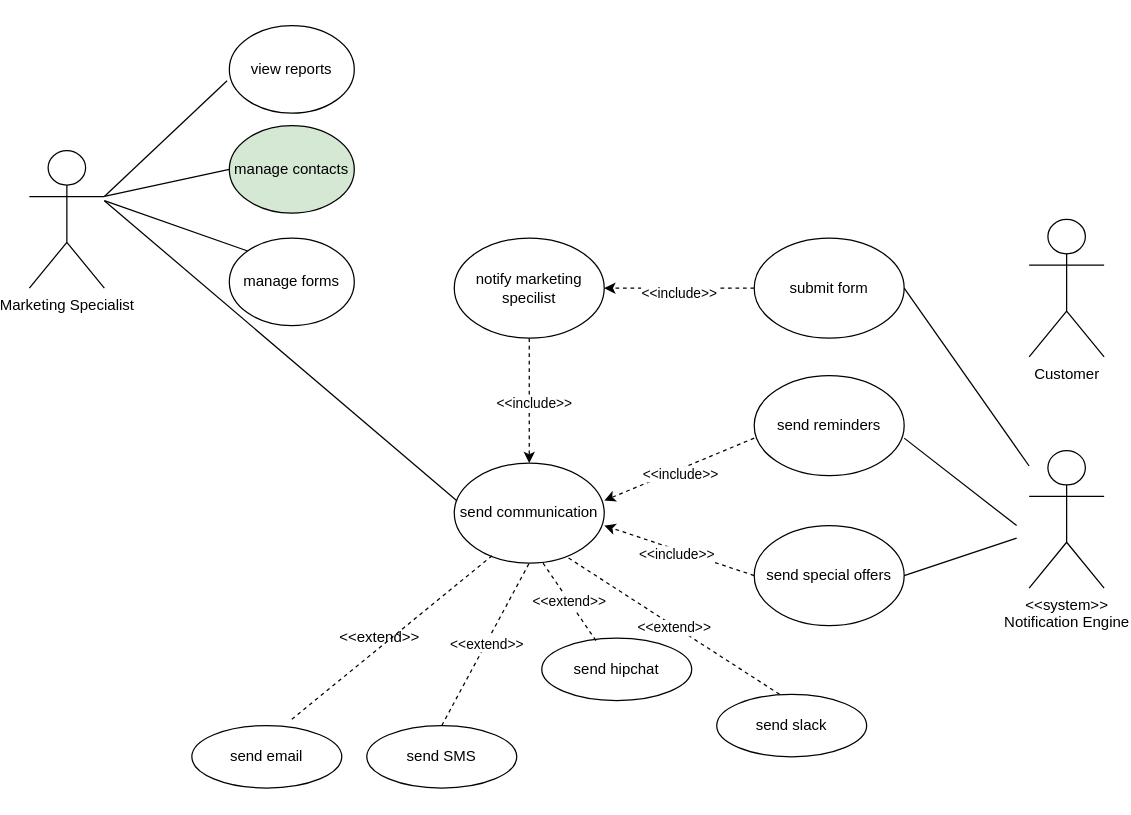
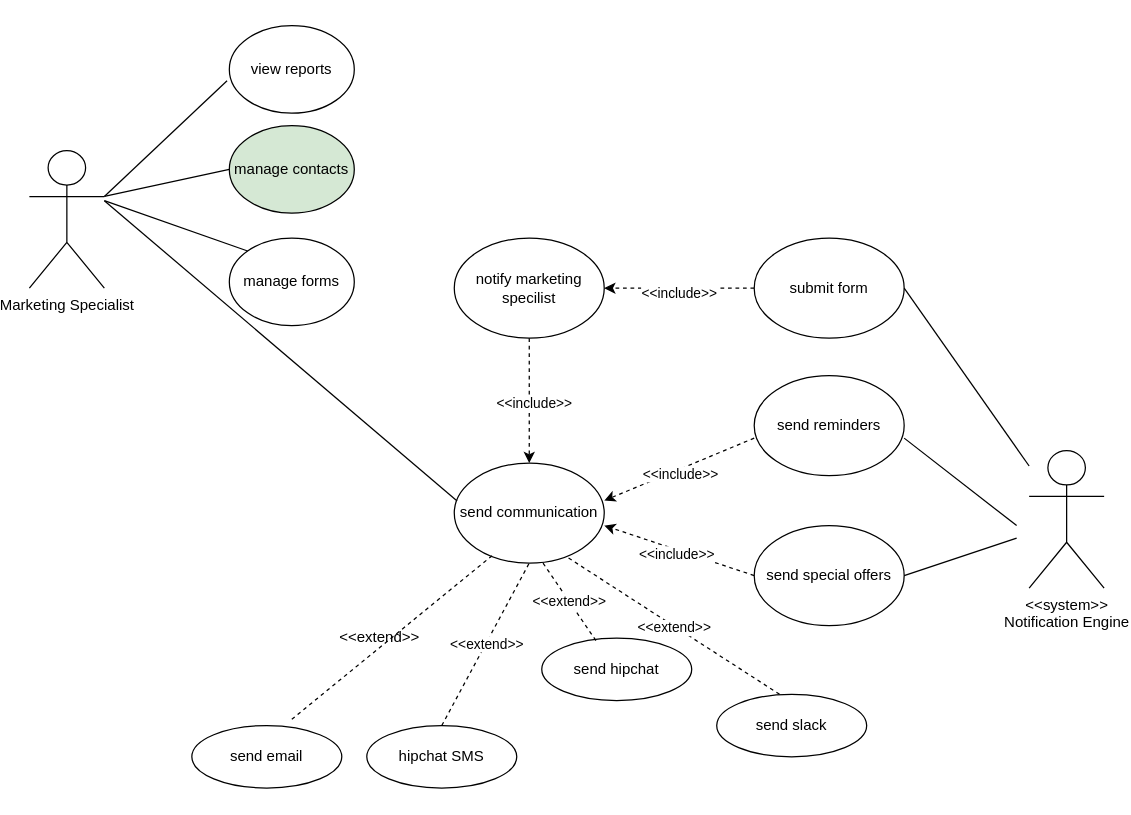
  <mxCell id="0" />
  <mxCell id="1" parent="0" />
  <mxCell id="2" value="Marketing Specialist" style="shape=umlActor;verticalLabelPosition=bottom;verticalAlign=top;html=1;outlineConnect=0;" vertex="1" parent="1"><mxGeometry x="20" y="120" width="60" height="110" as="geometry" /></mxCell>
  <mxCell id="3" value="view reports" style="ellipse;whiteSpace=wrap;html=1;" vertex="1" parent="1"><mxGeometry x="180" y="20" width="100" height="70" as="geometry" /></mxCell>
  <mxCell id="4" value="manage contacts" style="ellipse;whiteSpace=wrap;html=1;fillColor=#d5e8d4;" vertex="1" parent="1"><mxGeometry x="180" y="100" width="100" height="70" as="geometry" /></mxCell>
  <mxCell id="5" value="manage forms" style="ellipse;whiteSpace=wrap;html=1;" vertex="1" parent="1"><mxGeometry x="180" y="190" width="100" height="70" as="geometry" /></mxCell>
  <mxCell id="6" value="" style="endArrow=none;html=1;exitX=1;exitY=0.333;exitDx=0;exitDy=0;exitPerimeter=0;entryX=-0.018;entryY=0.63;entryDx=0;entryDy=0;entryPerimeter=0;" edge="1" parent="1" source="2" target="3"><mxGeometry width="50" height="50" relative="1" as="geometry"><mxPoint x="130" y="140" as="sourcePoint" /><mxPoint x="180" y="90" as="targetPoint" /></mxGeometry></mxCell>
  <mxCell id="7" value="" style="endArrow=none;html=1;entryX=0;entryY=0.5;entryDx=0;entryDy=0;exitX=1;exitY=0.333;exitDx=0;exitDy=0;exitPerimeter=0;" edge="1" parent="1" source="2" target="4"><mxGeometry width="50" height="50" relative="1" as="geometry"><mxPoint x="90" y="160" as="sourcePoint" /><mxPoint x="140" y="150" as="targetPoint" /></mxGeometry></mxCell>
  <mxCell id="8" value="" style="endArrow=none;html=1;entryX=0;entryY=0;entryDx=0;entryDy=0;" edge="1" parent="1" target="5"><mxGeometry width="50" height="50" relative="1" as="geometry"><mxPoint x="80" y="160" as="sourcePoint" /><mxPoint x="100" y="320" as="targetPoint" /></mxGeometry></mxCell>
  <mxCell id="9" value="notify marketing specilist" style="ellipse;whiteSpace=wrap;html=1;" vertex="1" parent="1"><mxGeometry x="360" y="190" width="120" height="80" as="geometry" /></mxCell>
  <mxCell id="10" value="send communication" style="ellipse;whiteSpace=wrap;html=1;" vertex="1" parent="1"><mxGeometry x="360" y="370" width="120" height="80" as="geometry" /></mxCell>
  <mxCell id="11" value="" style="endArrow=none;html=1;entryX=0.019;entryY=0.379;entryDx=0;entryDy=0;entryPerimeter=0;" edge="1" parent="1" target="10"><mxGeometry width="50" height="50" relative="1" as="geometry"><mxPoint x="80" y="160" as="sourcePoint" /><mxPoint x="500" y="240" as="targetPoint" /></mxGeometry></mxCell>
  <mxCell id="12" value="submit form" style="ellipse;whiteSpace=wrap;html=1;" vertex="1" parent="1"><mxGeometry x="600" y="190" width="120" height="80" as="geometry" /></mxCell>
  <mxCell id="13" value="send reminders" style="ellipse;whiteSpace=wrap;html=1;" vertex="1" parent="1"><mxGeometry x="600" y="300" width="120" height="80" as="geometry" /></mxCell>
  <mxCell id="14" value="send special offers" style="ellipse;whiteSpace=wrap;html=1;" vertex="1" parent="1"><mxGeometry x="600" y="420" width="120" height="80" as="geometry" /></mxCell>
  <mxCell id="15" value="send email" style="ellipse;whiteSpace=wrap;html=1;" vertex="1" parent="1"><mxGeometry x="150" y="580" width="120" height="50" as="geometry" /></mxCell>
- <mxCell id="16" value="send SMS" style="ellipse;whiteSpace=wrap;html=1;" vertex="1" parent="1"><mxGeometry x="290" y="580" width="120" height="50" as="geometry" /></mxCell>
+ <mxCell id="16" value="hipchat SMS" style="ellipse;whiteSpace=wrap;html=1;" vertex="1" parent="1"><mxGeometry x="290" y="580" width="120" height="50" as="geometry" /></mxCell>
  <mxCell id="17" value="send hipchat" style="ellipse;whiteSpace=wrap;html=1;" vertex="1" parent="1"><mxGeometry x="430" y="510" width="120" height="50" as="geometry" /></mxCell>
  <mxCell id="18" value="send slack" style="ellipse;whiteSpace=wrap;html=1;" vertex="1" parent="1"><mxGeometry x="570" y="555" width="120" height="50" as="geometry" /></mxCell>
  <mxCell id="19" value="" style="endArrow=none;dashed=1;html=1;exitX=0.5;exitY=0;exitDx=0;exitDy=0;entryX=0.5;entryY=1;entryDx=0;entryDy=0;" edge="1" parent="1" source="16" target="10"><mxGeometry width="50" height="50" relative="1" as="geometry"><mxPoint x="380" y="530" as="sourcePoint" /><mxPoint x="410" y="450" as="targetPoint" /></mxGeometry></mxCell>
  <mxCell id="20" value="&amp;lt;&amp;lt;extend&amp;gt;&amp;gt;" style="edgeLabel;html=1;align=center;verticalAlign=middle;resizable=0;points=[];" vertex="1" connectable="0" parent="19"><mxGeometry x="-0.004" y="1" relative="1" as="geometry"><mxPoint x="1" as="offset" /></mxGeometry></mxCell>
  <mxCell id="21" value="" style="endArrow=none;dashed=1;html=1;entryX=0.253;entryY=0.925;entryDx=0;entryDy=0;entryPerimeter=0;" edge="1" parent="1" target="10"><mxGeometry width="50" height="50" relative="1" as="geometry"><mxPoint x="230" y="575" as="sourcePoint" /><mxPoint x="370" y="445" as="targetPoint" /></mxGeometry></mxCell>
  <mxCell id="22" value="" style="endArrow=none;dashed=1;html=1;exitX=0.361;exitY=0.04;exitDx=0;exitDy=0;exitPerimeter=0;" edge="1" parent="1" source="17"><mxGeometry width="50" height="50" relative="1" as="geometry"><mxPoint x="490" y="575" as="sourcePoint" /><mxPoint x="431" y="450" as="targetPoint" /></mxGeometry></mxCell>
  <mxCell id="23" value="&amp;lt;&amp;lt;extend&amp;gt;&amp;gt;" style="edgeLabel;html=1;align=center;verticalAlign=middle;resizable=0;points=[];" vertex="1" connectable="0" parent="22"><mxGeometry x="0.013" relative="1" as="geometry"><mxPoint as="offset" /></mxGeometry></mxCell>
  <mxCell id="24" value="" style="endArrow=none;dashed=1;html=1;exitX=0.419;exitY=0;exitDx=0;exitDy=0;exitPerimeter=0;" edge="1" parent="1" source="18"><mxGeometry width="50" height="50" relative="1" as="geometry"><mxPoint x="620" y="575" as="sourcePoint" /><mxPoint x="450" y="445" as="targetPoint" /></mxGeometry></mxCell>
  <mxCell id="25" value="&amp;lt;&amp;lt;extend&amp;gt;&amp;gt;" style="edgeLabel;html=1;align=center;verticalAlign=middle;resizable=0;points=[];" vertex="1" connectable="0" parent="24"><mxGeometry x="-0.01" y="1" relative="1" as="geometry"><mxPoint as="offset" /></mxGeometry></mxCell>
  <mxCell id="26" value="&amp;lt;&amp;lt;extend&amp;gt;&amp;gt;" style="text;html=1;align=center;verticalAlign=middle;resizable=0;points=[];autosize=1;" vertex="1" parent="1"><mxGeometry x="260" y="500" width="80" height="20" as="geometry" /></mxCell>
  <mxCell id="27" value="" style="endArrow=classic;html=1;exitX=0.5;exitY=1;exitDx=0;exitDy=0;entryX=0.5;entryY=0;entryDx=0;entryDy=0;dashed=1;" edge="1" parent="1" source="9" target="10"><mxGeometry width="50" height="50" relative="1" as="geometry"><mxPoint x="465" y="340" as="sourcePoint" /><mxPoint x="515" y="290" as="targetPoint" /></mxGeometry></mxCell>
  <mxCell id="28" value="&amp;lt;&amp;lt;include&amp;gt;&amp;gt;" style="edgeLabel;html=1;align=center;verticalAlign=middle;resizable=0;points=[];" vertex="1" connectable="0" parent="27"><mxGeometry x="0.02" y="3" relative="1" as="geometry"><mxPoint as="offset" /></mxGeometry></mxCell>
  <mxCell id="29" value="" style="endArrow=classic;html=1;exitX=0;exitY=0.5;exitDx=0;exitDy=0;entryX=1;entryY=0.5;entryDx=0;entryDy=0;dashed=1;" edge="1" parent="1" source="12" target="9"><mxGeometry width="50" height="50" relative="1" as="geometry"><mxPoint x="520" y="240" as="sourcePoint" /><mxPoint x="520" y="340" as="targetPoint" /></mxGeometry></mxCell>
  <mxCell id="30" value="&amp;lt;&amp;lt;include&amp;gt;&amp;gt;" style="edgeLabel;html=1;align=center;verticalAlign=middle;resizable=0;points=[];" vertex="1" connectable="0" parent="29"><mxGeometry x="0.02" y="3" relative="1" as="geometry"><mxPoint as="offset" /></mxGeometry></mxCell>
- <mxCell id="31" value="Customer" style="shape=umlActor;verticalLabelPosition=bottom;verticalAlign=top;html=1;outlineConnect=0;" vertex="1" parent="1"><mxGeometry x="820" y="175" width="60" height="110" as="geometry" /></mxCell>
  <mxCell id="32" value="" style="endArrow=none;html=1;exitX=1;exitY=0.5;exitDx=0;exitDy=0;" edge="1" parent="1" source="12" target="33"><mxGeometry width="50" height="50" relative="1" as="geometry"><mxPoint x="730" y="230" as="sourcePoint" /><mxPoint x="820" y="220" as="targetPoint" /></mxGeometry></mxCell>
  <mxCell id="33" value="&amp;lt;&amp;lt;system&amp;gt;&amp;gt;&lt;br&gt;Notification Engine" style="shape=umlActor;verticalLabelPosition=bottom;verticalAlign=top;html=1;outlineConnect=0;" vertex="1" parent="1"><mxGeometry x="820" y="360" width="60" height="110" as="geometry" /></mxCell>
  <mxCell id="34" value="" style="endArrow=none;html=1;exitX=1;exitY=0.625;exitDx=0;exitDy=0;exitPerimeter=0;" edge="1" parent="1" source="13"><mxGeometry width="50" height="50" relative="1" as="geometry"><mxPoint x="750" y="460" as="sourcePoint" /><mxPoint x="810" y="420" as="targetPoint" /></mxGeometry></mxCell>
  <mxCell id="35" value="" style="endArrow=none;html=1;exitX=1;exitY=0.5;exitDx=0;exitDy=0;" edge="1" parent="1" source="14"><mxGeometry width="50" height="50" relative="1" as="geometry"><mxPoint x="730" y="360" as="sourcePoint" /><mxPoint x="810" y="430" as="targetPoint" /></mxGeometry></mxCell>
  <mxCell id="36" value="" style="endArrow=classic;html=1;exitX=0;exitY=0.5;exitDx=0;exitDy=0;entryX=1;entryY=0.375;entryDx=0;entryDy=0;dashed=1;entryPerimeter=0;" edge="1" parent="1" target="10"><mxGeometry width="50" height="50" relative="1" as="geometry"><mxPoint x="600" y="350" as="sourcePoint" /><mxPoint x="480" y="350" as="targetPoint" /></mxGeometry></mxCell>
  <mxCell id="37" value="&amp;lt;&amp;lt;include&amp;gt;&amp;gt;" style="edgeLabel;html=1;align=center;verticalAlign=middle;resizable=0;points=[];" vertex="1" connectable="0" parent="36"><mxGeometry x="0.02" y="3" relative="1" as="geometry"><mxPoint as="offset" /></mxGeometry></mxCell>
  <mxCell id="38" value="" style="endArrow=classic;html=1;exitX=0;exitY=0.5;exitDx=0;exitDy=0;entryX=1;entryY=0.625;entryDx=0;entryDy=0;dashed=1;entryPerimeter=0;" edge="1" parent="1" source="14" target="10"><mxGeometry width="50" height="50" relative="1" as="geometry"><mxPoint x="600" y="430" as="sourcePoint" /><mxPoint x="480" y="430" as="targetPoint" /></mxGeometry></mxCell>
  <mxCell id="39" value="&amp;lt;&amp;lt;include&amp;gt;&amp;gt;" style="edgeLabel;html=1;align=center;verticalAlign=middle;resizable=0;points=[];" vertex="1" connectable="0" parent="38"><mxGeometry x="0.02" y="3" relative="1" as="geometry"><mxPoint as="offset" /></mxGeometry></mxCell>
